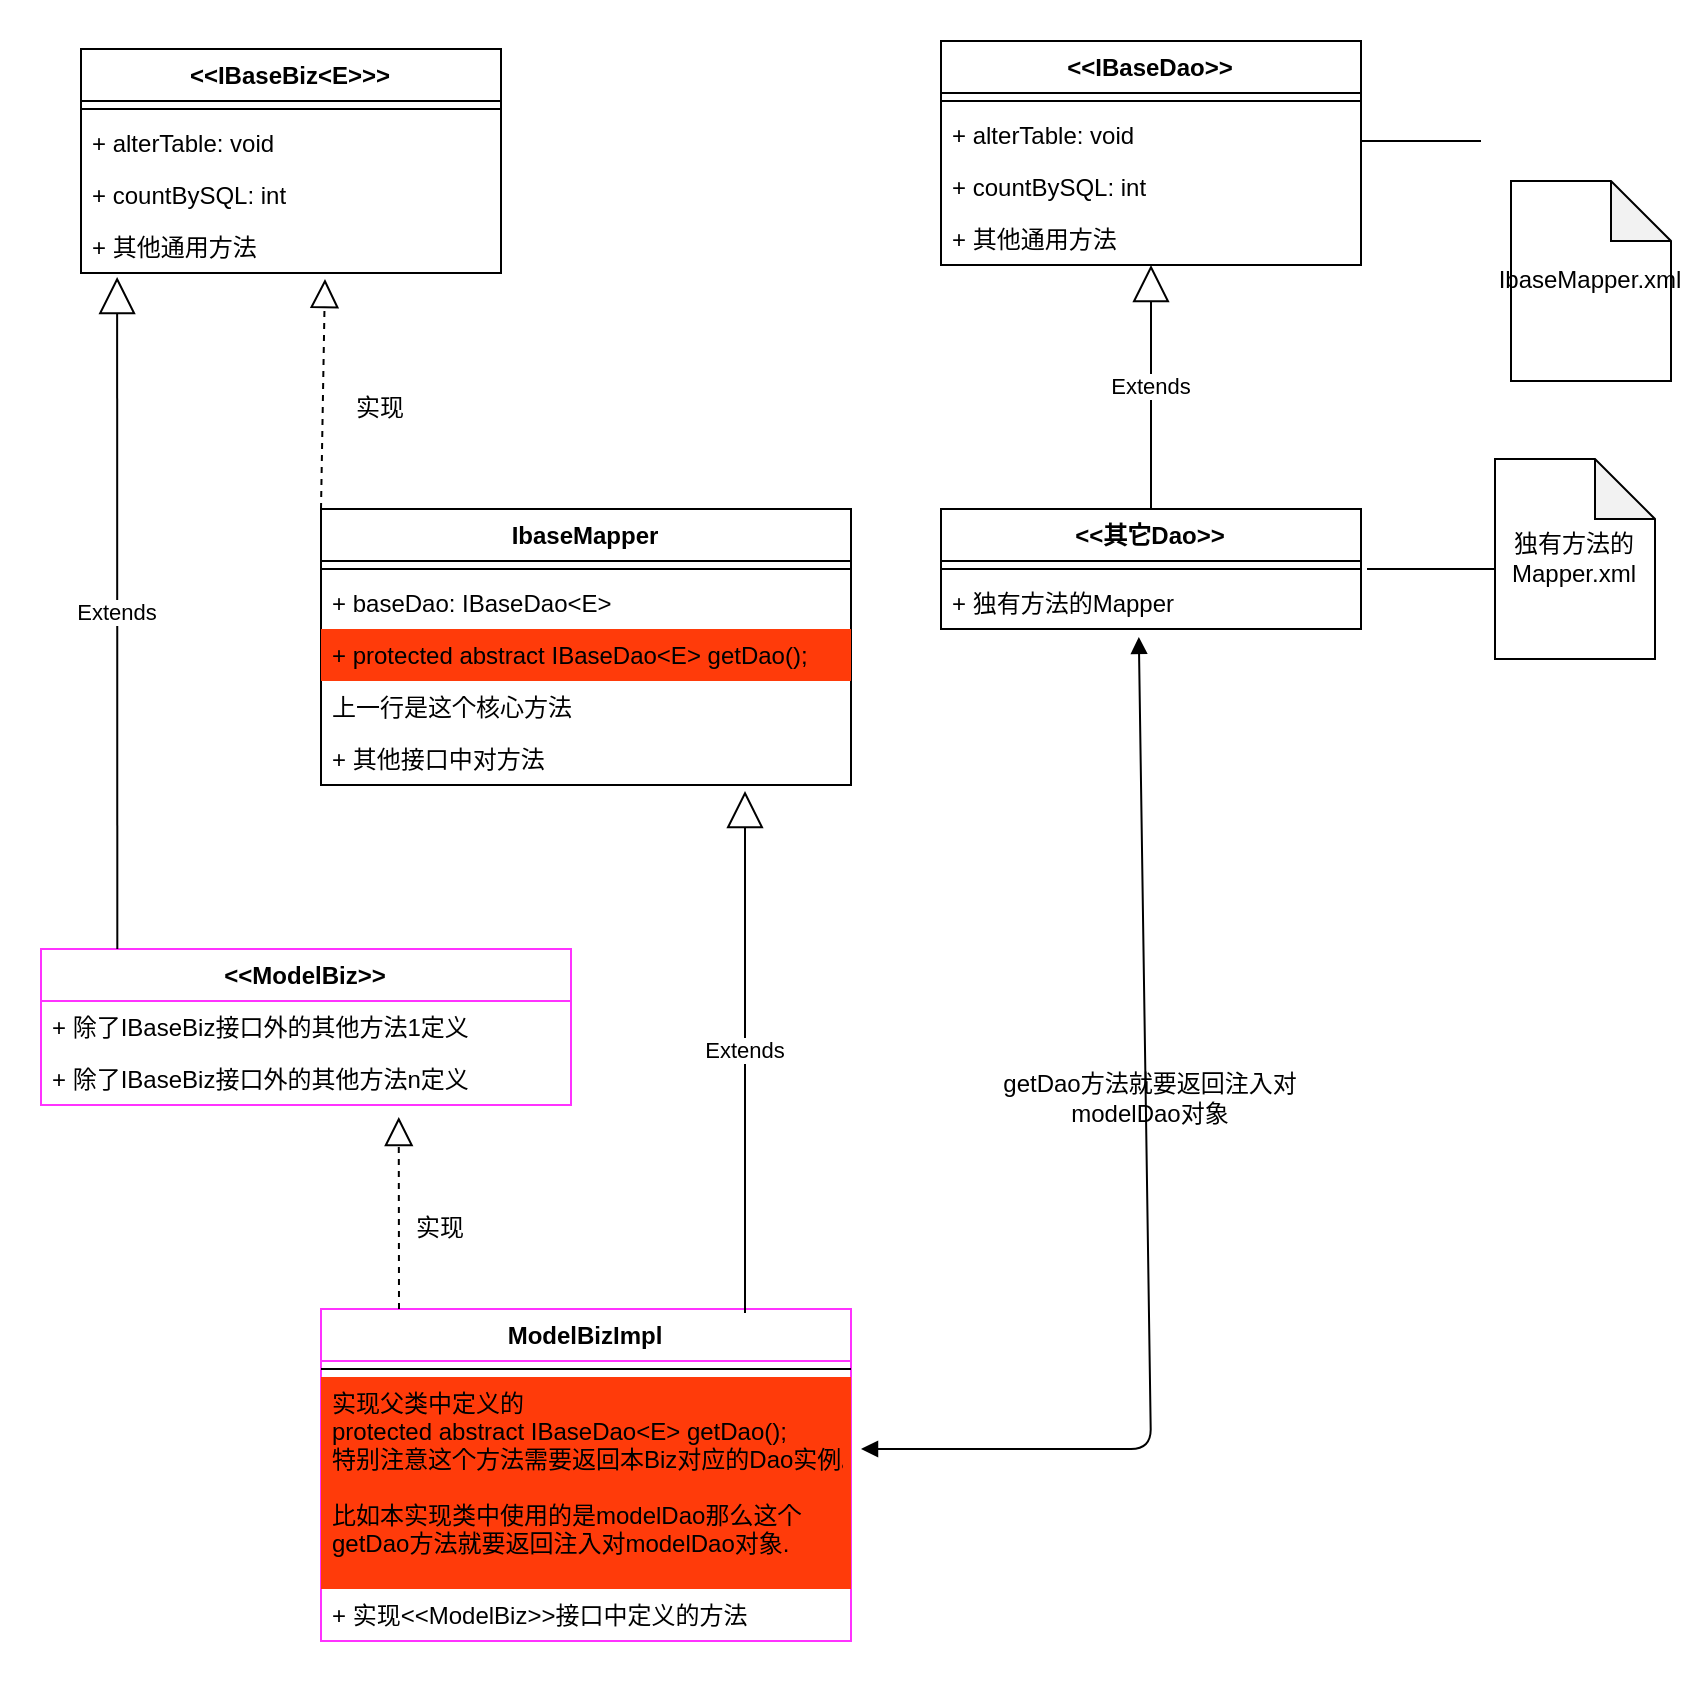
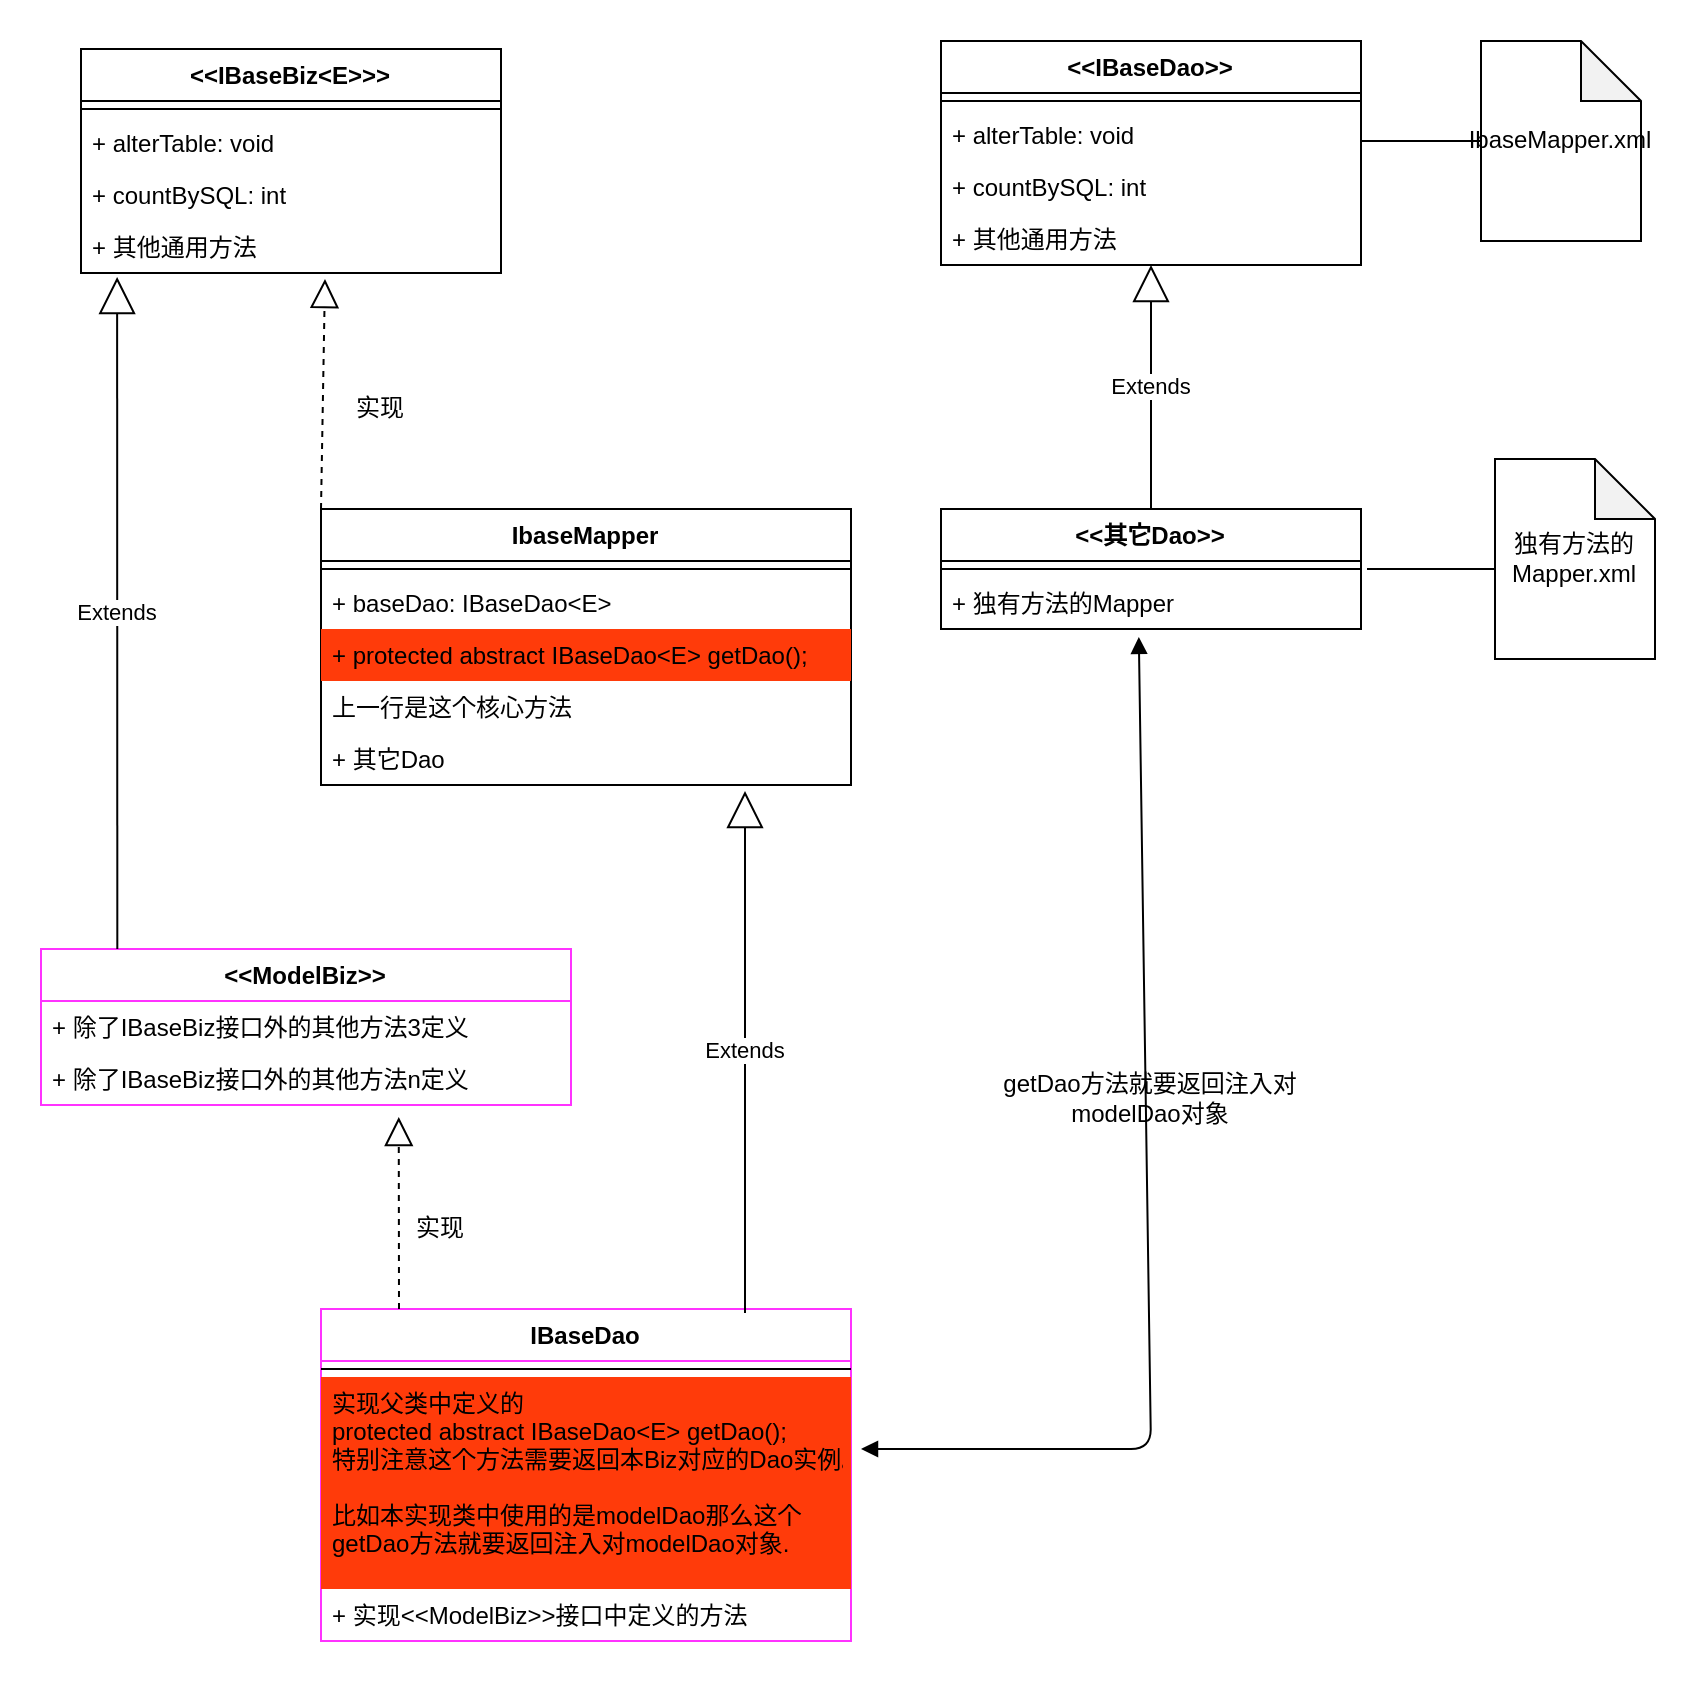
  <mxCell id="0" />
  <mxCell id="1" parent="0" />
  <mxCell id="2" value="&lt;&lt;IBaseDao&gt;&gt;" style="swimlane;fontStyle=1;align=center;verticalAlign=top;childLayout=stackLayout;horizontal=1;startSize=26;horizontalStack=0;resizeParent=1;resizeParentMax=0;resizeLast=0;collapsible=1;marginBottom=0;" vertex="1" parent="1"><mxGeometry x="470" y="20" width="210" height="112" as="geometry" /></mxCell>
  <mxCell id="3" value="" style="line;strokeWidth=1;fillColor=none;align=left;verticalAlign=middle;spacingTop=-1;spacingLeft=3;spacingRight=3;rotatable=0;labelPosition=right;points=[];portConstraint=eastwest;" vertex="1" parent="2"><mxGeometry y="26" width="210" height="8" as="geometry" /></mxCell>
  <mxCell id="4" value="+ alterTable: void" style="text;strokeColor=none;fillColor=none;align=left;verticalAlign=top;spacingLeft=4;spacingRight=4;overflow=hidden;rotatable=0;points=[[0,0.5],[1,0.5]];portConstraint=eastwest;" vertex="1" parent="2"><mxGeometry y="34" width="210" height="26" as="geometry" /></mxCell>
  <mxCell id="5" value="+ countBySQL: int" style="text;strokeColor=none;fillColor=none;align=left;verticalAlign=top;spacingLeft=4;spacingRight=4;overflow=hidden;rotatable=0;points=[[0,0.5],[1,0.5]];portConstraint=eastwest;" vertex="1" parent="2"><mxGeometry y="60" width="210" height="26" as="geometry" /></mxCell>
  <mxCell id="6" value="+ 其他通用方法" style="text;strokeColor=none;fillColor=none;align=left;verticalAlign=top;spacingLeft=4;spacingRight=4;overflow=hidden;rotatable=0;points=[[0,0.5],[1,0.5]];portConstraint=eastwest;" vertex="1" parent="2"><mxGeometry y="86" width="210" height="26" as="geometry" /></mxCell>
  <mxCell id="7" value="" style="line;strokeWidth=1;fillColor=none;align=left;verticalAlign=middle;spacingTop=-1;spacingLeft=3;spacingRight=3;rotatable=0;labelPosition=right;points=[];portConstraint=eastwest;" vertex="1" parent="1"><mxGeometry x="680" y="66" width="60" height="8" as="geometry" /></mxCell>
- <mxCell id="8" value="IbaseMapper.xml" style="shape=note;whiteSpace=wrap;html=1;backgroundOutline=1;darkOpacity=0.05;" vertex="1" parent="1"><mxGeometry x="755" y="90" width="80" height="100" as="geometry" /></mxCell>
+ <mxCell id="8" value="IbaseMapper.xml" style="shape=note;whiteSpace=wrap;html=1;backgroundOutline=1;darkOpacity=0.05;" vertex="1" parent="1"><mxGeometry x="740" y="20" width="80" height="100" as="geometry" /></mxCell>
  <mxCell id="9" value="&lt;&lt;IBaseBiz&lt;E&gt;&gt;&gt;" style="swimlane;fontStyle=1;align=center;verticalAlign=top;childLayout=stackLayout;horizontal=1;startSize=26;horizontalStack=0;resizeParent=1;resizeParentMax=0;resizeLast=0;collapsible=1;marginBottom=0;" vertex="1" parent="1"><mxGeometry x="40" y="24" width="210" height="112" as="geometry" /></mxCell>
  <mxCell id="10" value="" style="line;strokeWidth=1;fillColor=none;align=left;verticalAlign=middle;spacingTop=-1;spacingLeft=3;spacingRight=3;rotatable=0;labelPosition=right;points=[];portConstraint=eastwest;" vertex="1" parent="9"><mxGeometry y="26" width="210" height="8" as="geometry" /></mxCell>
  <mxCell id="11" value="+ alterTable: void" style="text;strokeColor=none;fillColor=none;align=left;verticalAlign=top;spacingLeft=4;spacingRight=4;overflow=hidden;rotatable=0;points=[[0,0.5],[1,0.5]];portConstraint=eastwest;" vertex="1" parent="9"><mxGeometry y="34" width="210" height="26" as="geometry" /></mxCell>
  <mxCell id="12" value="+ countBySQL: int" style="text;strokeColor=none;fillColor=none;align=left;verticalAlign=top;spacingLeft=4;spacingRight=4;overflow=hidden;rotatable=0;points=[[0,0.5],[1,0.5]];portConstraint=eastwest;" vertex="1" parent="9"><mxGeometry y="60" width="210" height="26" as="geometry" /></mxCell>
  <mxCell id="13" value="+ 其他通用方法" style="text;strokeColor=none;fillColor=none;align=left;verticalAlign=top;spacingLeft=4;spacingRight=4;overflow=hidden;rotatable=0;points=[[0,0.5],[1,0.5]];portConstraint=eastwest;" vertex="1" parent="9"><mxGeometry y="86" width="210" height="26" as="geometry" /></mxCell>
  <mxCell id="14" value="IbaseMapper" style="swimlane;fontStyle=1;align=center;verticalAlign=top;childLayout=stackLayout;horizontal=1;startSize=26;horizontalStack=0;resizeParent=1;resizeParentMax=0;resizeLast=0;collapsible=1;marginBottom=0;fillColor=none;" vertex="1" parent="1"><mxGeometry x="160" y="254" width="265" height="138" as="geometry" /></mxCell>
  <mxCell id="15" value="" style="line;strokeWidth=1;fillColor=none;align=left;verticalAlign=middle;spacingTop=-1;spacingLeft=3;spacingRight=3;rotatable=0;labelPosition=right;points=[];portConstraint=eastwest;" vertex="1" parent="14"><mxGeometry y="26" width="265" height="8" as="geometry" /></mxCell>
  <mxCell id="16" value="+ baseDao: IBaseDao&lt;E&gt;" style="text;strokeColor=none;fillColor=none;align=left;verticalAlign=top;spacingLeft=4;spacingRight=4;overflow=hidden;rotatable=0;points=[[0,0.5],[1,0.5]];portConstraint=eastwest;" vertex="1" parent="14"><mxGeometry y="34" width="265" height="26" as="geometry" /></mxCell>
  <mxCell id="17" value="+ protected abstract IBaseDao&lt;E&gt; getDao();" style="text;strokeColor=none;fillColor=#FF3B0A;align=left;verticalAlign=top;spacingLeft=4;spacingRight=4;overflow=hidden;rotatable=0;points=[[0,0.5],[1,0.5]];portConstraint=eastwest;" vertex="1" parent="14"><mxGeometry y="60" width="265" height="26" as="geometry" /></mxCell>
  <mxCell id="18" value="上一行是这个核心方法" style="text;strokeColor=none;fillColor=none;align=left;verticalAlign=top;spacingLeft=4;spacingRight=4;overflow=hidden;rotatable=0;points=[[0,0.5],[1,0.5]];portConstraint=eastwest;" vertex="1" parent="14"><mxGeometry y="86" width="265" height="26" as="geometry" /></mxCell>
- <mxCell id="19" value="+ 其他接口中对方法" style="text;strokeColor=none;fillColor=none;align=left;verticalAlign=top;spacingLeft=4;spacingRight=4;overflow=hidden;rotatable=0;points=[[0,0.5],[1,0.5]];portConstraint=eastwest;" vertex="1" parent="14"><mxGeometry y="112" width="265" height="26" as="geometry" /></mxCell>
+ <mxCell id="19" value="+ 其它Dao" style="text;strokeColor=none;fillColor=none;align=left;verticalAlign=top;spacingLeft=4;spacingRight=4;overflow=hidden;rotatable=0;points=[[0,0.5],[1,0.5]];portConstraint=eastwest;" vertex="1" parent="14"><mxGeometry y="112" width="265" height="26" as="geometry" /></mxCell>
  <mxCell id="20" value="" style="endArrow=block;dashed=1;endFill=0;endSize=12;html=1;exitX=0;exitY=0;exitDx=0;exitDy=0;" edge="1" parent="1" source="14"><mxGeometry width="160" relative="1" as="geometry"><mxPoint x="140" y="154" as="sourcePoint" /><mxPoint x="162" y="139" as="targetPoint" /></mxGeometry></mxCell>
  <mxCell id="21" value="实现" style="text;html=1;strokeColor=none;fillColor=none;align=center;verticalAlign=middle;whiteSpace=wrap;rounded=0;" vertex="1" parent="1"><mxGeometry x="170" y="194" width="40" height="20" as="geometry" /></mxCell>
  <mxCell id="22" value="&lt;&lt;其它Dao&gt;&gt;" style="swimlane;fontStyle=1;align=center;verticalAlign=top;childLayout=stackLayout;horizontal=1;startSize=26;horizontalStack=0;resizeParent=1;resizeParentMax=0;resizeLast=0;collapsible=1;marginBottom=0;" vertex="1" parent="1"><mxGeometry x="470" y="254" width="210" height="60" as="geometry" /></mxCell>
  <mxCell id="23" value="" style="line;strokeWidth=1;fillColor=none;align=left;verticalAlign=middle;spacingTop=-1;spacingLeft=3;spacingRight=3;rotatable=0;labelPosition=right;points=[];portConstraint=eastwest;" vertex="1" parent="22"><mxGeometry y="26" width="210" height="8" as="geometry" /></mxCell>
  <mxCell id="24" value="+ 独有方法的Mapper" style="text;strokeColor=none;fillColor=none;align=left;verticalAlign=top;spacingLeft=4;spacingRight=4;overflow=hidden;rotatable=0;points=[[0,0.5],[1,0.5]];portConstraint=eastwest;" vertex="1" parent="22"><mxGeometry y="34" width="210" height="26" as="geometry" /></mxCell>
  <mxCell id="25" value="" style="line;strokeWidth=1;fillColor=none;align=left;verticalAlign=middle;spacingTop=-1;spacingLeft=3;spacingRight=3;rotatable=0;labelPosition=right;points=[];portConstraint=eastwest;" vertex="1" parent="1"><mxGeometry x="683" y="280" width="67" height="8" as="geometry" /></mxCell>
  <mxCell id="26" value="独有方法的Mapper.xml" style="shape=note;whiteSpace=wrap;html=1;backgroundOutline=1;darkOpacity=0.05;" vertex="1" parent="1"><mxGeometry x="747" y="229" width="80" height="100" as="geometry" /></mxCell>
  <mxCell id="27" value="Extends" style="endArrow=block;endSize=16;endFill=0;html=1;" edge="1" parent="1" source="22" target="6"><mxGeometry width="160" relative="1" as="geometry"><mxPoint x="530" y="194" as="sourcePoint" /><mxPoint x="690" y="194" as="targetPoint" /></mxGeometry></mxCell>
  <mxCell id="28" value="&lt;&lt;ModelBiz&gt;&gt;" style="swimlane;fontStyle=1;align=center;verticalAlign=top;childLayout=stackLayout;horizontal=1;startSize=26;horizontalStack=0;resizeParent=1;resizeParentMax=0;resizeLast=0;collapsible=1;marginBottom=0;fillColor=none;strokeColor=#FF33FF;" vertex="1" parent="1"><mxGeometry x="20" y="474" width="265" height="78" as="geometry" /></mxCell>
- <mxCell id="29" value="+ 除了IBaseBiz接口外的其他方法1定义" style="text;strokeColor=none;fillColor=none;align=left;verticalAlign=top;spacingLeft=4;spacingRight=4;overflow=hidden;rotatable=0;points=[[0,0.5],[1,0.5]];portConstraint=eastwest;" vertex="1" parent="28"><mxGeometry y="26" width="265" height="26" as="geometry" /></mxCell>
+ <mxCell id="29" value="+ 除了IBaseBiz接口外的其他方法3定义" style="text;strokeColor=none;fillColor=none;align=left;verticalAlign=top;spacingLeft=4;spacingRight=4;overflow=hidden;rotatable=0;points=[[0,0.5],[1,0.5]];portConstraint=eastwest;" vertex="1" parent="28"><mxGeometry y="26" width="265" height="26" as="geometry" /></mxCell>
  <mxCell id="30" value="+ 除了IBaseBiz接口外的其他方法n定义" style="text;strokeColor=none;fillColor=none;align=left;verticalAlign=top;spacingLeft=4;spacingRight=4;overflow=hidden;rotatable=0;points=[[0,0.5],[1,0.5]];portConstraint=eastwest;" vertex="1" parent="28"><mxGeometry y="52" width="265" height="26" as="geometry" /></mxCell>
  <mxCell id="31" value="Extends" style="endArrow=block;endSize=16;endFill=0;html=1;entryX=0.086;entryY=1.077;entryDx=0;entryDy=0;entryPerimeter=0;exitX=0.144;exitY=0;exitDx=0;exitDy=0;exitPerimeter=0;" edge="1" parent="1" source="28" target="13"><mxGeometry width="160" relative="1" as="geometry"><mxPoint x="20" y="234" as="sourcePoint" /><mxPoint x="180" y="234" as="targetPoint" /></mxGeometry></mxCell>
- <mxCell id="32" value="ModelBizImpl" style="swimlane;fontStyle=1;align=center;verticalAlign=top;childLayout=stackLayout;horizontal=1;startSize=26;horizontalStack=0;resizeParent=1;resizeParentMax=0;resizeLast=0;collapsible=1;marginBottom=0;fillColor=none;strokeColor=#FF33FF;" vertex="1" parent="1"><mxGeometry x="160" y="654" width="265" height="166" as="geometry" /></mxCell>
+ <mxCell id="32" value="IBaseDao" style="swimlane;fontStyle=1;align=center;verticalAlign=top;childLayout=stackLayout;horizontal=1;startSize=26;horizontalStack=0;resizeParent=1;resizeParentMax=0;resizeLast=0;collapsible=1;marginBottom=0;fillColor=none;strokeColor=#FF33FF;" vertex="1" parent="1"><mxGeometry x="160" y="654" width="265" height="166" as="geometry" /></mxCell>
  <mxCell id="33" value="" style="line;strokeWidth=1;fillColor=none;align=left;verticalAlign=middle;spacingTop=-1;spacingLeft=3;spacingRight=3;rotatable=0;labelPosition=right;points=[];portConstraint=eastwest;" vertex="1" parent="32"><mxGeometry y="26" width="265" height="8" as="geometry" /></mxCell>
  <mxCell id="34" value="实现父类中定义的&#10;protected abstract IBaseDao&lt;E&gt; getDao();&#10;特别注意这个方法需要返回本Biz对应的Dao实例。&#10;&#10;比如本实现类中使用的是modelDao那么这个&#10;getDao方法就要返回注入对modelDao对象." style="text;strokeColor=none;fillColor=#FF3B0A;align=left;verticalAlign=top;spacingLeft=4;spacingRight=4;overflow=hidden;rotatable=0;points=[[0,0.5],[1,0.5]];portConstraint=eastwest;" vertex="1" parent="32"><mxGeometry y="34" width="265" height="106" as="geometry" /></mxCell>
  <mxCell id="35" value="+ 实现&lt;&lt;ModelBiz&gt;&gt;接口中定义的方法" style="text;strokeColor=none;fillColor=none;align=left;verticalAlign=top;spacingLeft=4;spacingRight=4;overflow=hidden;rotatable=0;points=[[0,0.5],[1,0.5]];portConstraint=eastwest;" vertex="1" parent="32"><mxGeometry y="140" width="265" height="26" as="geometry" /></mxCell>
  <mxCell id="36" value="Extends" style="endArrow=block;endSize=16;endFill=0;html=1;entryX=0.8;entryY=1.115;entryDx=0;entryDy=0;entryPerimeter=0;" edge="1" parent="1" target="19"><mxGeometry width="160" relative="1" as="geometry"><mxPoint x="372" y="656" as="sourcePoint" /><mxPoint x="530" y="524" as="targetPoint" /></mxGeometry></mxCell>
  <mxCell id="37" value="" style="endArrow=block;dashed=1;endFill=0;endSize=12;html=1;entryX=0.675;entryY=1.231;entryDx=0;entryDy=0;entryPerimeter=0;" edge="1" parent="1" target="30"><mxGeometry width="160" relative="1" as="geometry"><mxPoint x="199" y="654" as="sourcePoint" /><mxPoint x="320" y="604" as="targetPoint" /></mxGeometry></mxCell>
  <mxCell id="38" value="实现" style="text;html=1;strokeColor=none;fillColor=none;align=center;verticalAlign=middle;whiteSpace=wrap;rounded=0;" vertex="1" parent="1"><mxGeometry x="200" y="604" width="40" height="20" as="geometry" /></mxCell>
  <mxCell id="39" value="" style="endArrow=block;startArrow=block;endFill=1;startFill=1;html=1;entryX=0.471;entryY=1.154;entryDx=0;entryDy=0;entryPerimeter=0;" edge="1" parent="1" target="24"><mxGeometry width="160" relative="1" as="geometry"><mxPoint x="430" y="724" as="sourcePoint" /><mxPoint x="420" y="474" as="targetPoint" /><Array as="points"><mxPoint x="575" y="724" /></Array></mxGeometry></mxCell>
  <mxCell id="40" value="getDao方法就要返回注入对modelDao对象" style="text;html=1;strokeColor=none;fillColor=none;align=center;verticalAlign=middle;whiteSpace=wrap;rounded=0;" vertex="1" parent="1"><mxGeometry x="500" y="534" width="150" height="30" as="geometry" /></mxCell>
